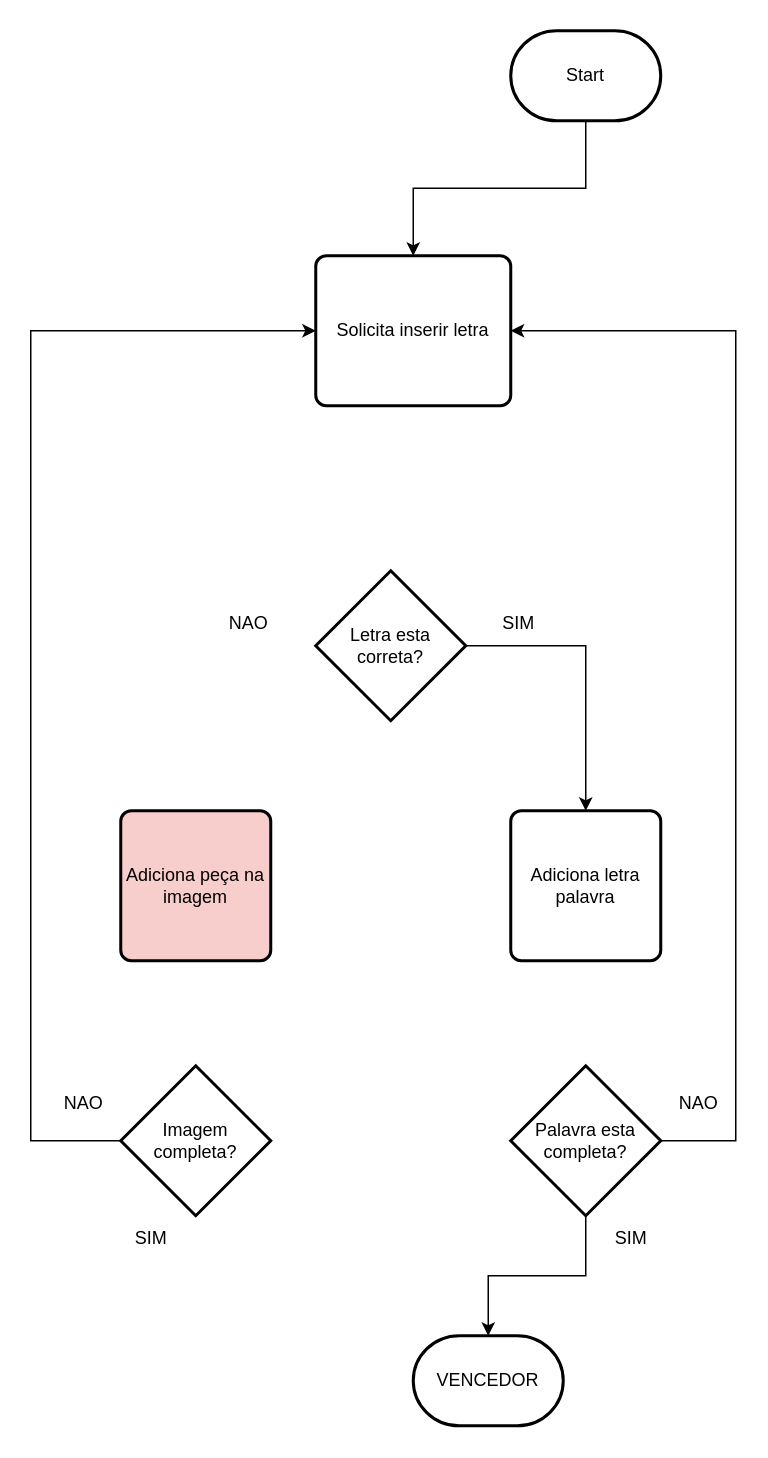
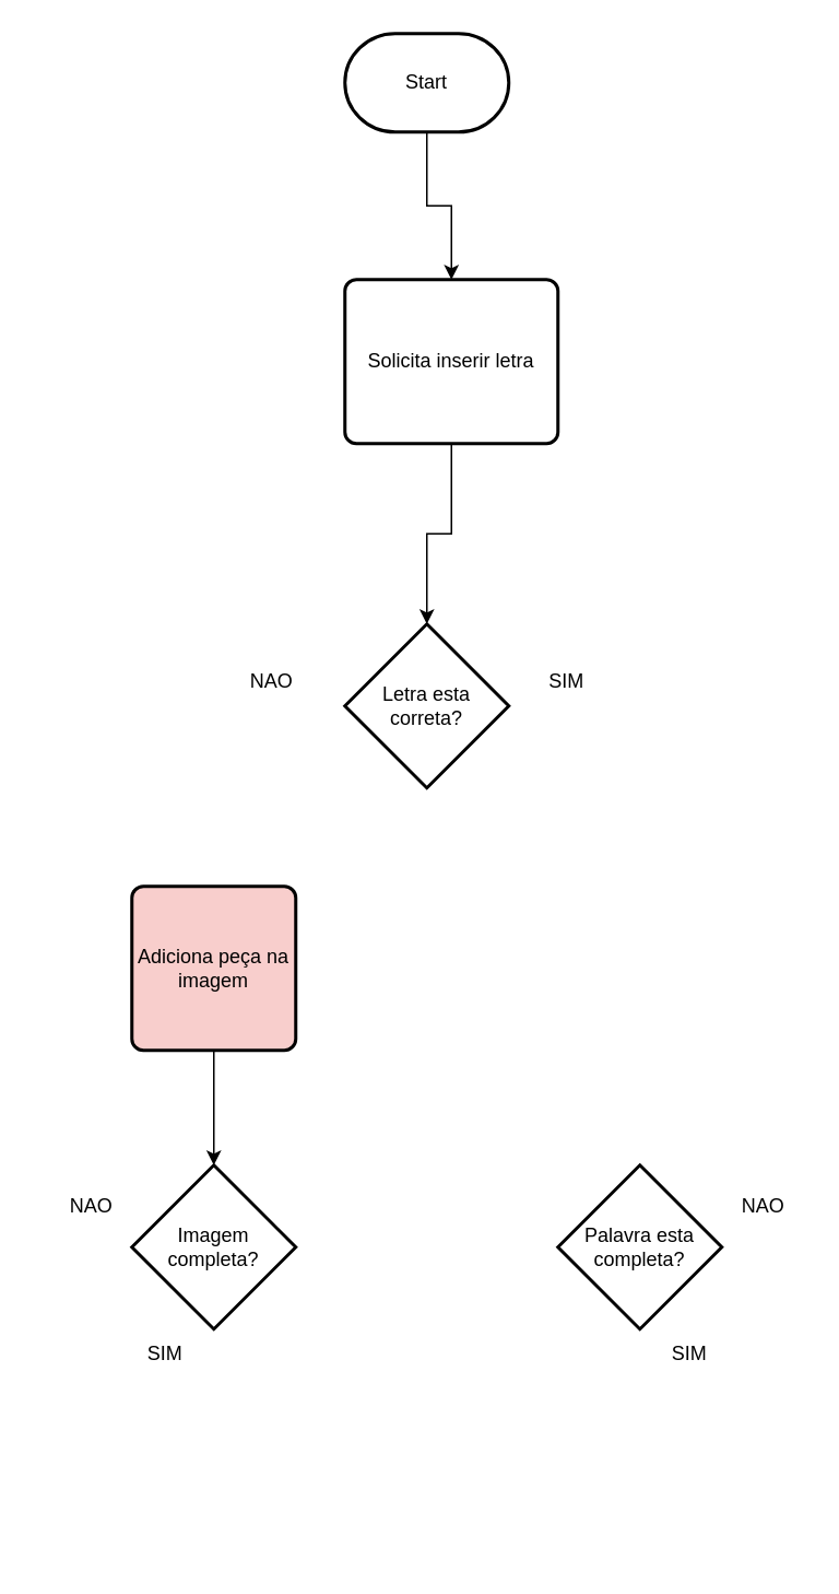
  <mxCell id="0" />
  <mxCell id="1" parent="0" />
  <mxCell id="2" style="edgeStyle=orthogonalEdgeStyle;rounded=0;orthogonalLoop=1;jettySize=auto;html=1;" edge="1" parent="1" source="3" target="7"><mxGeometry relative="1" as="geometry" /></mxCell>
- <mxCell id="3" value="Start" style="strokeWidth=2;html=1;shape=mxgraph.flowchart.terminator;whiteSpace=wrap;" vertex="1" parent="1"><mxGeometry x="340" y="20" width="100" height="60" as="geometry" /></mxCell>
- <mxCell id="4" style="edgeStyle=orthogonalEdgeStyle;rounded=0;orthogonalLoop=1;jettySize=auto;html=1;" edge="1" parent="1" source="5" target="15"><mxGeometry relative="1" as="geometry" /></mxCell>
+ <mxCell id="3" value="Start" style="strokeWidth=2;html=1;shape=mxgraph.flowchart.terminator;whiteSpace=wrap;" vertex="1" parent="1"><mxGeometry x="210" y="20" width="100" height="60" as="geometry" /></mxCell>
  <mxCell id="5" value="Letra esta correta?" style="strokeWidth=2;html=1;shape=mxgraph.flowchart.decision;whiteSpace=wrap;" vertex="1" parent="1"><mxGeometry x="210" y="380" width="100" height="100" as="geometry" /></mxCell>
+ <mxCell id="6" style="edgeStyle=orthogonalEdgeStyle;rounded=0;orthogonalLoop=1;jettySize=auto;html=1;" edge="1" parent="1" source="7" target="5"><mxGeometry relative="1" as="geometry" /></mxCell>
  <mxCell id="7" value="Solicita inserir letra" style="rounded=1;whiteSpace=wrap;html=1;absoluteArcSize=1;arcSize=14;strokeWidth=2;" vertex="1" parent="1"><mxGeometry x="210" y="170" width="130" height="100" as="geometry" /></mxCell>
  <mxCell id="8" value="NAO" style="text;html=1;align=center;verticalAlign=middle;resizable=0;points=[];autosize=1;strokeColor=none;fillColor=none;" vertex="1" parent="1"><mxGeometry x="30" y="720" width="50" height="30" as="geometry" /></mxCell>
- <mxCell id="9" style="edgeStyle=orthogonalEdgeStyle;rounded=0;orthogonalLoop=1;jettySize=auto;html=1;entryX=0;entryY=0.5;entryDx=0;entryDy=0;exitX=0;exitY=0.5;exitDx=0;exitDy=0;exitPerimeter=0;" edge="1" parent="1" source="10" target="7"><mxGeometry relative="1" as="geometry"><Array as="points"><mxPoint x="20" y="760" /><mxPoint x="20" y="220" /></Array></mxGeometry></mxCell>
  <mxCell id="10" value="Imagem completa?" style="strokeWidth=2;html=1;shape=mxgraph.flowchart.decision;whiteSpace=wrap;" vertex="1" parent="1"><mxGeometry x="80" y="710" width="100" height="100" as="geometry" /></mxCell>
  <mxCell id="11" value="NAO" style="text;html=1;align=center;verticalAlign=middle;resizable=0;points=[];autosize=1;strokeColor=none;fillColor=none;" vertex="1" parent="1"><mxGeometry x="140" y="400" width="50" height="30" as="geometry" /></mxCell>
  <mxCell id="12" value="SIM" style="text;html=1;align=center;verticalAlign=middle;resizable=0;points=[];autosize=1;strokeColor=none;fillColor=none;" vertex="1" parent="1"><mxGeometry x="80" y="810" width="40" height="30" as="geometry" /></mxCell>
  <mxCell id="13" value="Adiciona peça na imagem" style="rounded=1;whiteSpace=wrap;html=1;absoluteArcSize=1;arcSize=14;strokeWidth=2;fillColor=#f8cecc;" vertex="1" parent="1"><mxGeometry x="80" y="540" width="100" height="100" as="geometry" /></mxCell>
- <mxCell id="15" value="Adiciona letra palavra" style="rounded=1;whiteSpace=wrap;html=1;absoluteArcSize=1;arcSize=14;strokeWidth=2;" vertex="1" parent="1"><mxGeometry x="340" y="540" width="100" height="100" as="geometry" /></mxCell>
- <mxCell id="16" style="edgeStyle=orthogonalEdgeStyle;rounded=0;orthogonalLoop=1;jettySize=auto;html=1;entryX=1;entryY=0.5;entryDx=0;entryDy=0;exitX=1;exitY=0.5;exitDx=0;exitDy=0;exitPerimeter=0;" edge="1" parent="1" source="18" target="7"><mxGeometry relative="1" as="geometry"><Array as="points"><mxPoint x="490" y="760" /><mxPoint x="490" y="220" /></Array></mxGeometry></mxCell>
- <mxCell id="17" style="edgeStyle=orthogonalEdgeStyle;rounded=0;orthogonalLoop=1;jettySize=auto;html=1;" edge="1" parent="1" source="18" target="19"><mxGeometry relative="1" as="geometry" /></mxCell>
+ <mxCell id="14" style="edgeStyle=orthogonalEdgeStyle;rounded=0;orthogonalLoop=1;jettySize=auto;html=1;entryX=0.5;entryY=0;entryDx=0;entryDy=0;entryPerimeter=0;" edge="1" parent="1" source="13" target="10"><mxGeometry relative="1" as="geometry" /></mxCell>
  <mxCell id="18" value="Palavra esta completa?" style="strokeWidth=2;html=1;shape=mxgraph.flowchart.decision;whiteSpace=wrap;" vertex="1" parent="1"><mxGeometry x="340" y="710" width="100" height="100" as="geometry" /></mxCell>
- <mxCell id="19" value="VENCEDOR" style="strokeWidth=2;html=1;shape=mxgraph.flowchart.terminator;whiteSpace=wrap;" vertex="1" parent="1"><mxGeometry x="275" y="890" width="100" height="60" as="geometry" /></mxCell>
  <mxCell id="20" value="NAO" style="text;html=1;align=center;verticalAlign=middle;resizable=0;points=[];autosize=1;strokeColor=none;fillColor=none;" vertex="1" parent="1"><mxGeometry x="440" y="720" width="50" height="30" as="geometry" /></mxCell>
  <mxCell id="21" value="SIM" style="text;html=1;align=center;verticalAlign=middle;resizable=0;points=[];autosize=1;strokeColor=none;fillColor=none;" vertex="1" parent="1"><mxGeometry x="325" y="400" width="40" height="30" as="geometry" /></mxCell>
  <mxCell id="22" value="SIM" style="text;html=1;align=center;verticalAlign=middle;resizable=0;points=[];autosize=1;strokeColor=none;fillColor=none;" vertex="1" parent="1"><mxGeometry x="400" y="810" width="40" height="30" as="geometry" /></mxCell>
